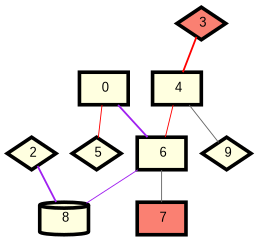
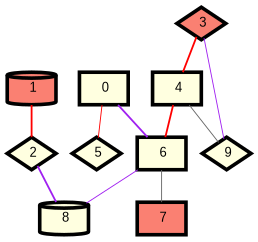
  graph {
    node [fillcolor=lightyellow fontname=Arial shape=box style="filled,setlinewidth(4)"]
    edge [color=red style=solid]
    n1 [label=" 0"]
    n2 [label=" 5" shape=diamond]
    n3 [label=" 6"]
    n4 [label=" 8" shape=cylinder]
    n5 [fillcolor=salmon label=" 7"]
+   n6 [fillcolor=salmon label=" 1" shape=cylinder]
    n7 [label=" 2" shape=diamond]
    n8 [fillcolor=salmon label=" 3" shape=diamond]
    n9 [label=" 4"]
    n10 [label=" 9" shape=diamond]
    n1 -- n2
    n1 -- n3 [color=purple style=bold]
    n3 -- n4 [color=purple]
    n3 -- n5 [color=gray40]
+   n6 -- n7 [style=bold]
    n7 -- n4 [color=purple style=bold]
    n8 -- n9 [style=bold]
-   n9 -- n3
+   n8 -- n10 [color=purple]
+   n9 -- n3 [style=bold]
    n9 -- n10 [color=gray40]
  }
